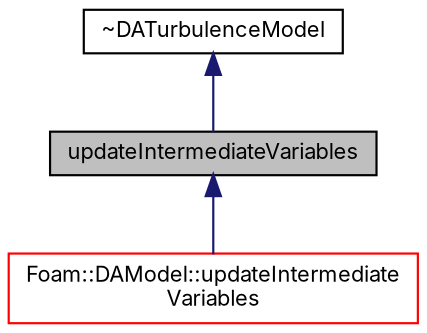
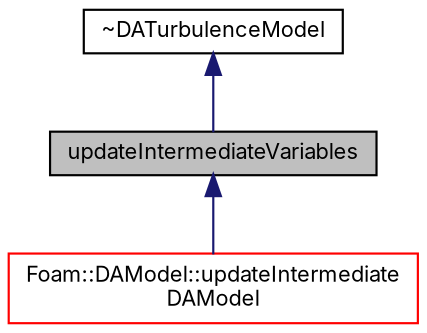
  digraph {
    fontname=Inter
    rankdir=TB
    node [color=black fontname=Inter fontsize=10 shape=record]
    edge [color=midnightblue dir=back fontname=Inter fontsize=10 labelfontname=Helvetica labelfontsize=10 style=solid]
    n1 [fillcolor=grey75 fontcolor=black height=0.2 label=updateIntermediateVariables style=filled width=0.4]
-   n2 [color=red height=0.2 label="Foam::DAModel::updateIntermediate\lVariables" width=0.4]
+   n2 [color=red height=0.2 label="Foam::DAModel::updateIntermediate\lDAModel" width=0.4]
    n3 [height=0.2 label="~DATurbulenceModel" width=0.4]
    n1 -> n2
    n3 -> n1
  }
